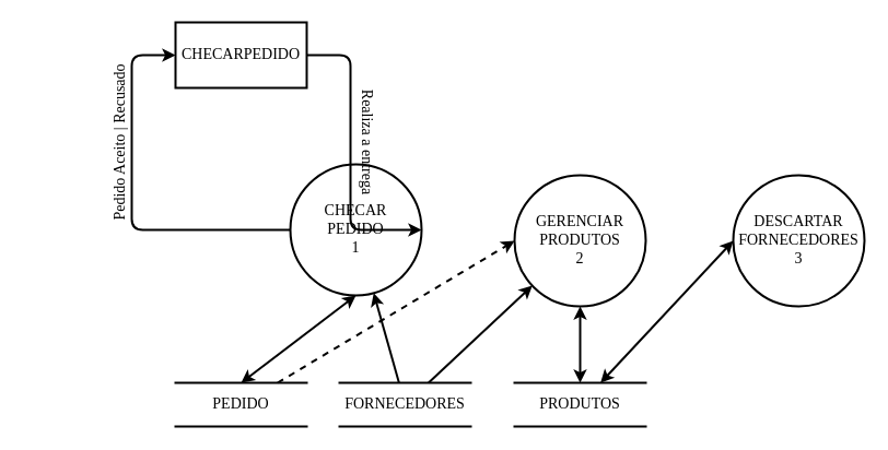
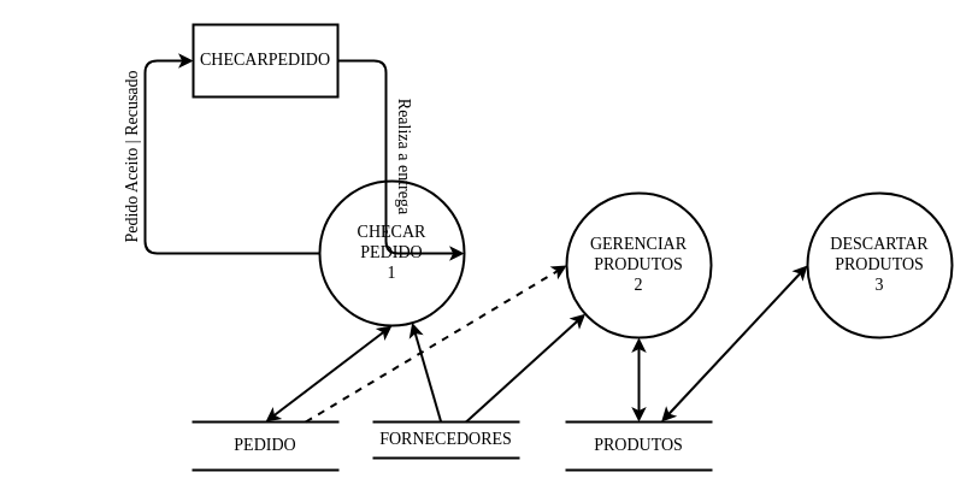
  <mxCell id="0" />
  <mxCell id="1" parent="0" />
  <mxCell id="2" value="CHECARPEDIDO" style="rounded=0;whiteSpace=wrap;html=1;strokeWidth=2;fontFamily=Tahoma;fontSize=14;" parent="1" vertex="1"><mxGeometry x="160" y="20" width="120" height="60" as="geometry" /></mxCell>
  <mxCell id="3" value="CHECAR&lt;br style=&quot;font-size: 14px;&quot;&gt;PEDIDO&lt;br style=&quot;font-size: 14px;&quot;&gt;1" style="ellipse;whiteSpace=wrap;html=1;aspect=fixed;strokeWidth=2;fontFamily=Tahoma;fontSize=14;" parent="1" vertex="1"><mxGeometry x="265" y="150" width="120" height="120" as="geometry" /></mxCell>
  <mxCell id="4" value="" style="endArrow=classic;html=1;exitX=1;exitY=0.5;exitDx=0;exitDy=0;entryX=1;entryY=0.5;entryDx=0;entryDy=0;strokeWidth=2;fontFamily=Tahoma;fontSize=14;" parent="1" source="2" target="3" edge="1"><mxGeometry width="50" height="50" relative="1" as="geometry"><mxPoint x="330" y="130" as="sourcePoint" /><mxPoint x="380" y="80" as="targetPoint" /><Array as="points"><mxPoint x="320" y="50" /><mxPoint x="320" y="210" /></Array></mxGeometry></mxCell>
  <mxCell id="5" value="Realiza a entrega" style="text;html=1;strokeColor=none;fillColor=none;align=center;verticalAlign=middle;whiteSpace=wrap;rounded=0;rotation=90;strokeWidth=2;fontFamily=Tahoma;fontSize=14;" parent="1" vertex="1"><mxGeometry x="280" y="120" width="110" height="20" as="geometry" /></mxCell>
  <mxCell id="6" value="PEDIDO" style="shape=partialRectangle;whiteSpace=wrap;html=1;left=0;right=0;fillColor=none;strokeWidth=2;fontFamily=Tahoma;fontSize=14;" parent="1" vertex="1"><mxGeometry x="160" y="350" width="120" height="40" as="geometry" /></mxCell>
- <mxCell id="7" value="FORNECEDORES" style="shape=partialRectangle;whiteSpace=wrap;html=1;left=0;right=0;fillColor=none;strokeWidth=2;fontFamily=Tahoma;fontSize=14;" parent="1" vertex="1"><mxGeometry x="310" y="350" width="120" height="40" as="geometry" /></mxCell>
+ <mxCell id="7" value="FORNECEDORES" style="shape=partialRectangle;whiteSpace=wrap;html=1;left=0;right=0;fillColor=none;strokeWidth=2;fontFamily=Tahoma;fontSize=14;" parent="1" vertex="1"><mxGeometry x="310" y="350" width="120" height="30" as="geometry" /></mxCell>
  <mxCell id="8" value="" style="endArrow=classic;html=1;strokeWidth=2;fontFamily=Tahoma;fontSize=14;" parent="1" source="7" target="3" edge="1"><mxGeometry width="50" height="50" relative="1" as="geometry"><mxPoint x="350" y="330" as="sourcePoint" /><mxPoint x="400" y="280" as="targetPoint" /></mxGeometry></mxCell>
  <mxCell id="9" value="" style="endArrow=classic;startArrow=classic;html=1;entryX=0.5;entryY=1;entryDx=0;entryDy=0;exitX=0.5;exitY=0;exitDx=0;exitDy=0;strokeWidth=2;fontFamily=Tahoma;fontSize=14;" parent="1" source="6" target="3" edge="1"><mxGeometry width="50" height="50" relative="1" as="geometry"><mxPoint x="200" y="340" as="sourcePoint" /><mxPoint x="250" y="290" as="targetPoint" /></mxGeometry></mxCell>
  <mxCell id="10" value="" style="endArrow=classic;html=1;entryX=0;entryY=0.5;entryDx=0;entryDy=0;exitX=0;exitY=0.5;exitDx=0;exitDy=0;strokeWidth=2;fontFamily=Tahoma;fontSize=14;" parent="1" source="3" target="2" edge="1"><mxGeometry width="50" height="50" relative="1" as="geometry"><mxPoint x="100" y="150" as="sourcePoint" /><mxPoint x="150" y="100" as="targetPoint" /><Array as="points"><mxPoint x="120" y="210" /><mxPoint x="120" y="50" /></Array></mxGeometry></mxCell>
  <mxCell id="11" value="Pedido Aceito | Recusado" style="text;html=1;strokeColor=none;fillColor=none;align=center;verticalAlign=middle;whiteSpace=wrap;rounded=0;rotation=-90;strokeWidth=2;fontFamily=Tahoma;fontSize=14;" parent="1" vertex="1"><mxGeometry x="20" y="120" width="180" height="20" as="geometry" /></mxCell>
  <mxCell id="12" value="PRODUTOS" style="shape=partialRectangle;whiteSpace=wrap;html=1;left=0;right=0;fillColor=none;strokeWidth=2;fontFamily=Tahoma;fontSize=14;" parent="1" vertex="1"><mxGeometry x="470" y="350" width="120" height="40" as="geometry" /></mxCell>
  <mxCell id="13" value="GERENCIAR&lt;br style=&quot;font-size: 14px&quot;&gt;PRODUTOS&lt;br style=&quot;font-size: 14px&quot;&gt;2" style="ellipse;whiteSpace=wrap;html=1;aspect=fixed;strokeWidth=2;fontFamily=Tahoma;fontSize=14;" parent="1" vertex="1"><mxGeometry x="470" y="160" width="120" height="120" as="geometry" /></mxCell>
  <mxCell id="14" value="" style="endArrow=classic;startArrow=classic;html=1;entryX=0.5;entryY=1;entryDx=0;entryDy=0;exitX=0.5;exitY=0;exitDx=0;exitDy=0;strokeWidth=2;fontFamily=Tahoma;fontSize=14;" parent="1" source="12" target="13" edge="1"><mxGeometry width="50" height="50" relative="1" as="geometry"><mxPoint x="520" y="340" as="sourcePoint" /><mxPoint x="570" y="290" as="targetPoint" /></mxGeometry></mxCell>
  <mxCell id="15" value="" style="endArrow=classic;html=1;strokeWidth=2;fontFamily=Tahoma;fontSize=14;" parent="1" source="7" target="13" edge="1"><mxGeometry width="50" height="50" relative="1" as="geometry"><mxPoint x="380" y="330" as="sourcePoint" /><mxPoint x="430" y="280" as="targetPoint" /></mxGeometry></mxCell>
- <mxCell id="16" value="DESCARTAR&lt;br style=&quot;font-size: 14px&quot;&gt;FORNECEDORES&lt;br style=&quot;font-size: 14px&quot;&gt;3" style="ellipse;whiteSpace=wrap;html=1;aspect=fixed;strokeWidth=2;fontFamily=Tahoma;fontSize=14;" parent="1" vertex="1"><mxGeometry x="670" y="160" width="120" height="120" as="geometry" /></mxCell>
+ <mxCell id="16" value="DESCARTAR&lt;br style=&quot;font-size: 14px&quot;&gt;PRODUTOS&lt;br style=&quot;font-size: 14px&quot;&gt;3" style="ellipse;whiteSpace=wrap;html=1;aspect=fixed;strokeWidth=2;fontFamily=Tahoma;fontSize=14;" parent="1" vertex="1"><mxGeometry x="670" y="160" width="120" height="120" as="geometry" /></mxCell>
  <mxCell id="17" value="" style="endArrow=classic;startArrow=classic;html=1;entryX=0;entryY=0.5;entryDx=0;entryDy=0;strokeWidth=2;fontFamily=Tahoma;fontSize=14;" parent="1" source="12" target="16" edge="1"><mxGeometry width="50" height="50" relative="1" as="geometry"><mxPoint x="630" y="300" as="sourcePoint" /><mxPoint x="680" y="250" as="targetPoint" /><Array as="points" /></mxGeometry></mxCell>
  <mxCell id="18" value="" style="endArrow=classic;html=1;entryX=0;entryY=0.5;entryDx=0;entryDy=0;strokeWidth=2;dashed=1;" parent="1" source="6" target="13" edge="1"><mxGeometry width="50" height="50" relative="1" as="geometry"><mxPoint x="260" y="340" as="sourcePoint" /><mxPoint x="310" y="290" as="targetPoint" /></mxGeometry></mxCell>
